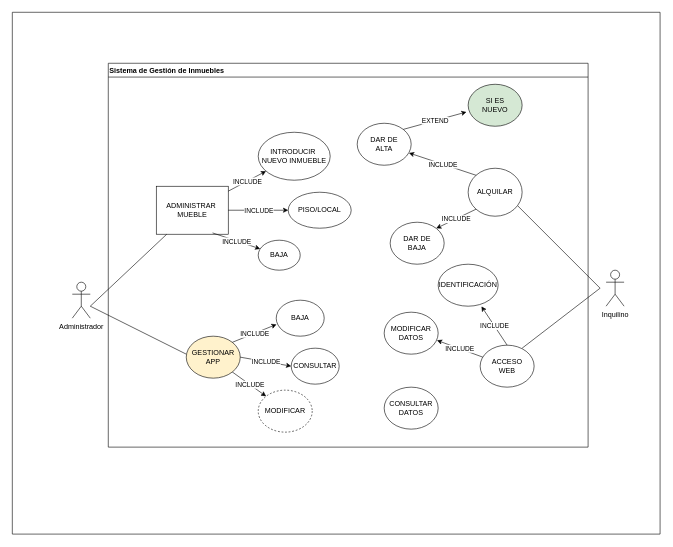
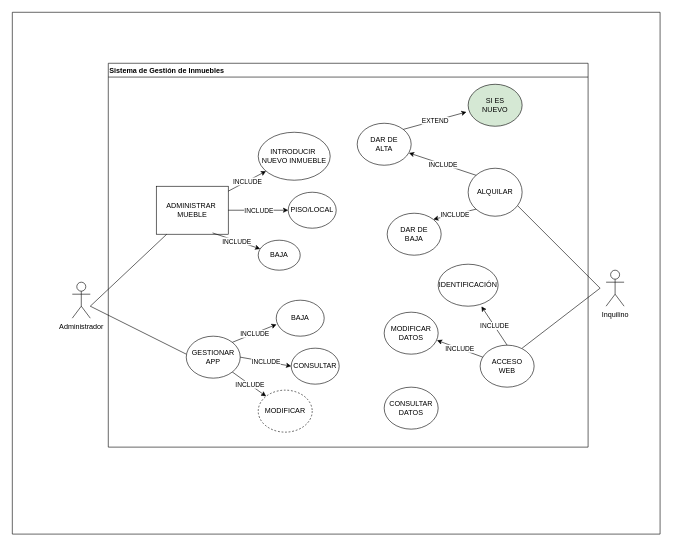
  <mxCell id="0" />
  <mxCell id="1" parent="0" />
  <mxCell id="2" value="ADMINISTRAR&amp;nbsp;&lt;br&gt;MUEBLE" style="whiteSpace=wrap;html=1;rounded=0;" vertex="1" parent="1"><mxGeometry x="260" y="310" width="120" height="80" as="geometry" /></mxCell>
  <mxCell id="3" value="Administrador" style="shape=umlActor;verticalLabelPosition=bottom;verticalAlign=top;html=1;outlineConnect=0;" vertex="1" parent="1"><mxGeometry x="120" y="470" width="30" height="60" as="geometry" /></mxCell>
  <mxCell id="4" value="" style="endArrow=classic;html=1;rounded=0;exitX=1;exitY=0.5;exitDx=0;exitDy=0;entryX=0;entryY=0.5;entryDx=0;entryDy=0;" edge="1" parent="1" source="2" target="6"><mxGeometry relative="1" as="geometry"><mxPoint x="370" y="300" as="sourcePoint" /><mxPoint x="440" y="300" as="targetPoint" /></mxGeometry></mxCell>
  <mxCell id="5" value="INCLUDE" style="edgeLabel;resizable=0;html=1;align=center;verticalAlign=middle;" connectable="0" vertex="1" parent="4"><mxGeometry relative="1" as="geometry" /></mxCell>
- <mxCell id="6" value="PISO/LOCAL" style="ellipse;whiteSpace=wrap;html=1;" vertex="1" parent="1"><mxGeometry x="480" y="320" width="105" height="60" as="geometry" /></mxCell>
+ <mxCell id="6" value="PISO/LOCAL" style="ellipse;whiteSpace=wrap;html=1;" vertex="1" parent="1"><mxGeometry x="480" y="320" width="80" height="60" as="geometry" /></mxCell>
  <mxCell id="7" value="" style="endArrow=classic;html=1;rounded=0;exitX=0.782;exitY=0.973;exitDx=0;exitDy=0;exitPerimeter=0;" edge="1" parent="1" source="2" target="9"><mxGeometry relative="1" as="geometry"><mxPoint x="350" y="400" as="sourcePoint" /><mxPoint x="380" y="440" as="targetPoint" /></mxGeometry></mxCell>
  <mxCell id="8" value="INCLUDE" style="edgeLabel;resizable=0;html=1;align=center;verticalAlign=middle;" connectable="0" vertex="1" parent="7"><mxGeometry relative="1" as="geometry" /></mxCell>
  <mxCell id="9" value="BAJA" style="ellipse;whiteSpace=wrap;html=1;" vertex="1" parent="1"><mxGeometry x="430" y="400" width="70" height="50" as="geometry" /></mxCell>
  <mxCell id="10" value="" style="endArrow=classic;html=1;rounded=0;" edge="1" parent="1" source="2" target="12"><mxGeometry relative="1" as="geometry"><mxPoint x="340" y="270" as="sourcePoint" /><mxPoint x="370" y="250" as="targetPoint" /></mxGeometry></mxCell>
  <mxCell id="11" value="INCLUDE" style="edgeLabel;resizable=0;html=1;align=center;verticalAlign=middle;" connectable="0" vertex="1" parent="10"><mxGeometry relative="1" as="geometry" /></mxCell>
  <mxCell id="12" value="INTRODUCIR&amp;nbsp;&lt;br&gt;NUEVO INMUEBLE" style="ellipse;whiteSpace=wrap;html=1;" vertex="1" parent="1"><mxGeometry x="430" y="220" width="120" height="80" as="geometry" /></mxCell>
  <mxCell id="13" value="" style="endArrow=none;html=1;rounded=0;" edge="1" parent="1" target="2"><mxGeometry width="50" height="50" relative="1" as="geometry"><mxPoint x="150" y="510" as="sourcePoint" /><mxPoint x="600" y="470" as="targetPoint" /></mxGeometry></mxCell>
  <mxCell id="14" value="" style="endArrow=none;html=1;rounded=0;" edge="1" parent="1"><mxGeometry width="50" height="50" relative="1" as="geometry"><mxPoint x="150" y="510" as="sourcePoint" /><mxPoint x="310" y="590" as="targetPoint" /></mxGeometry></mxCell>
- <mxCell id="15" value="GESTIONAR&lt;br&gt;APP" style="ellipse;whiteSpace=wrap;html=1;fillColor=#fff2cc;" vertex="1" parent="1"><mxGeometry x="310" y="560" width="90" height="70" as="geometry" /></mxCell>
+ <mxCell id="15" value="GESTIONAR&lt;br&gt;APP" style="ellipse;whiteSpace=wrap;html=1;" vertex="1" parent="1"><mxGeometry x="310" y="560" width="90" height="70" as="geometry" /></mxCell>
  <mxCell id="16" value="" style="endArrow=classic;html=1;rounded=0;exitX=1;exitY=0;exitDx=0;exitDy=0;entryX=0.006;entryY=0.672;entryDx=0;entryDy=0;entryPerimeter=0;" edge="1" parent="1" source="15" target="22"><mxGeometry relative="1" as="geometry"><mxPoint x="400" y="560" as="sourcePoint" /><mxPoint x="460" y="550" as="targetPoint" /></mxGeometry></mxCell>
  <mxCell id="17" value="INCLUDE" style="edgeLabel;resizable=0;html=1;align=center;verticalAlign=middle;" connectable="0" vertex="1" parent="16"><mxGeometry relative="1" as="geometry" /></mxCell>
  <mxCell id="18" value="" style="endArrow=classic;html=1;rounded=0;entryX=0;entryY=0.5;entryDx=0;entryDy=0;exitX=1;exitY=0.5;exitDx=0;exitDy=0;" edge="1" parent="1" source="15" target="23"><mxGeometry relative="1" as="geometry"><mxPoint x="404" y="605" as="sourcePoint" /><mxPoint x="480" y="605" as="targetPoint" /></mxGeometry></mxCell>
  <mxCell id="19" value="INCLUDE" style="edgeLabel;resizable=0;html=1;align=center;verticalAlign=middle;" connectable="0" vertex="1" parent="18"><mxGeometry relative="1" as="geometry" /></mxCell>
  <mxCell id="20" value="" style="endArrow=classic;html=1;rounded=0;exitX=1;exitY=1;exitDx=0;exitDy=0;entryX=0;entryY=0;entryDx=0;entryDy=0;" edge="1" parent="1" source="15" target="24"><mxGeometry relative="1" as="geometry"><mxPoint x="480" y="650" as="sourcePoint" /><mxPoint x="450" y="650" as="targetPoint" /></mxGeometry></mxCell>
  <mxCell id="21" value="INCLUDE" style="edgeLabel;resizable=0;html=1;align=center;verticalAlign=middle;" connectable="0" vertex="1" parent="20"><mxGeometry relative="1" as="geometry" /></mxCell>
  <mxCell id="22" value="BAJA" style="ellipse;whiteSpace=wrap;html=1;" vertex="1" parent="1"><mxGeometry x="460" y="500" width="80" height="60" as="geometry" /></mxCell>
  <mxCell id="23" value="CONSULTAR" style="ellipse;whiteSpace=wrap;html=1;" vertex="1" parent="1"><mxGeometry x="485" y="580" width="80" height="60" as="geometry" /></mxCell>
  <mxCell id="24" value="MODIFICAR" style="ellipse;whiteSpace=wrap;html=1;dashed=1;" vertex="1" parent="1"><mxGeometry x="430" y="650" width="90" height="70" as="geometry" /></mxCell>
  <mxCell id="25" value="" style="endArrow=none;html=1;rounded=0;" edge="1" parent="1"><mxGeometry width="50" height="50" relative="1" as="geometry"><mxPoint x="860" y="340" as="sourcePoint" /><mxPoint x="1000" y="480" as="targetPoint" /></mxGeometry></mxCell>
  <mxCell id="26" value="ALQUILAR" style="ellipse;whiteSpace=wrap;html=1;" vertex="1" parent="1"><mxGeometry x="780" y="280" width="90" height="80" as="geometry" /></mxCell>
  <mxCell id="27" value="" style="endArrow=none;html=1;rounded=0;" edge="1" parent="1"><mxGeometry width="50" height="50" relative="1" as="geometry"><mxPoint x="870" y="580" as="sourcePoint" /><mxPoint x="1000" y="480" as="targetPoint" /></mxGeometry></mxCell>
  <mxCell id="28" value="ACCESO &lt;br&gt;WEB" style="ellipse;whiteSpace=wrap;html=1;" vertex="1" parent="1"><mxGeometry x="800" y="575" width="90" height="70" as="geometry" /></mxCell>
  <mxCell id="29" value="IDENTIFICACIÓN" style="ellipse;whiteSpace=wrap;html=1;" vertex="1" parent="1"><mxGeometry x="730" y="440" width="100" height="70" as="geometry" /></mxCell>
  <mxCell id="30" value="" style="endArrow=classic;html=1;rounded=0;exitX=0.5;exitY=0;exitDx=0;exitDy=0;entryX=0.722;entryY=1.005;entryDx=0;entryDy=0;entryPerimeter=0;" edge="1" parent="1" source="28" target="29"><mxGeometry relative="1" as="geometry"><mxPoint x="520" y="490" as="sourcePoint" /><mxPoint x="820" y="520" as="targetPoint" /></mxGeometry></mxCell>
  <mxCell id="31" value="INCLUDE" style="edgeLabel;resizable=0;html=1;align=center;verticalAlign=middle;" connectable="0" vertex="1" parent="30"><mxGeometry relative="1" as="geometry" /></mxCell>
  <mxCell id="32" value="" style="endArrow=classic;html=1;rounded=0;entryX=0.978;entryY=0.671;entryDx=0;entryDy=0;entryPerimeter=0;" edge="1" parent="1" source="28" target="35"><mxGeometry relative="1" as="geometry"><mxPoint x="590" y="550" as="sourcePoint" /><mxPoint x="730" y="570" as="targetPoint" /></mxGeometry></mxCell>
  <mxCell id="33" value="INCLUDE" style="edgeLabel;resizable=0;html=1;align=center;verticalAlign=middle;" connectable="0" vertex="1" parent="32"><mxGeometry relative="1" as="geometry" /></mxCell>
  <mxCell id="34" value="CONSULTAR&lt;br&gt;DATOS" style="ellipse;whiteSpace=wrap;html=1;" vertex="1" parent="1"><mxGeometry x="640" y="645" width="90" height="70" as="geometry" /></mxCell>
  <mxCell id="35" value="MODIFICAR&lt;br&gt;DATOS" style="ellipse;whiteSpace=wrap;html=1;" vertex="1" parent="1"><mxGeometry x="640" y="520" width="90" height="70" as="geometry" /></mxCell>
  <mxCell id="36" value="" style="endArrow=classic;html=1;rounded=0;exitX=0;exitY=1;exitDx=0;exitDy=0;entryX=1;entryY=0;entryDx=0;entryDy=0;" edge="1" parent="1" source="26" target="40"><mxGeometry relative="1" as="geometry"><mxPoint x="648.5" y="310" as="sourcePoint" /><mxPoint x="740" y="380" as="targetPoint" /></mxGeometry></mxCell>
  <mxCell id="37" value="INCLUDE" style="edgeLabel;resizable=0;html=1;align=center;verticalAlign=middle;" connectable="0" vertex="1" parent="36"><mxGeometry relative="1" as="geometry" /></mxCell>
  <mxCell id="38" value="" style="endArrow=classic;html=1;rounded=0;exitX=0;exitY=0;exitDx=0;exitDy=0;entryX=0.959;entryY=0.707;entryDx=0;entryDy=0;entryPerimeter=0;" edge="1" parent="1" source="26" target="41"><mxGeometry relative="1" as="geometry"><mxPoint x="700" y="240" as="sourcePoint" /><mxPoint x="730" y="260" as="targetPoint" /></mxGeometry></mxCell>
  <mxCell id="39" value="INCLUDE" style="edgeLabel;resizable=0;html=1;align=center;verticalAlign=middle;" connectable="0" vertex="1" parent="38"><mxGeometry relative="1" as="geometry" /></mxCell>
- <mxCell id="40" value="DAR DE&lt;br&gt;BAJA" style="ellipse;whiteSpace=wrap;html=1;" vertex="1" parent="1"><mxGeometry x="650" y="370" width="90" height="70" as="geometry" /></mxCell>
+ <mxCell id="40" value="DAR DE&lt;br&gt;BAJA" style="ellipse;whiteSpace=wrap;html=1;" vertex="1" parent="1"><mxGeometry x="645" y="355" width="90" height="70" as="geometry" /></mxCell>
  <mxCell id="41" value="DAR DE&lt;br&gt;ALTA" style="ellipse;whiteSpace=wrap;html=1;" vertex="1" parent="1"><mxGeometry x="595" y="205" width="90" height="70" as="geometry" /></mxCell>
  <mxCell id="42" value="" style="endArrow=classic;html=1;rounded=0;exitX=1;exitY=0;exitDx=0;exitDy=0;entryX=-0.031;entryY=0.66;entryDx=0;entryDy=0;entryPerimeter=0;" edge="1" parent="1" source="41" target="44"><mxGeometry relative="1" as="geometry"><mxPoint x="520" y="410" as="sourcePoint" /><mxPoint x="780" y="190" as="targetPoint" /></mxGeometry></mxCell>
  <mxCell id="43" value="EXTEND" style="edgeLabel;resizable=0;html=1;align=center;verticalAlign=middle;" connectable="0" vertex="1" parent="42"><mxGeometry relative="1" as="geometry" /></mxCell>
  <mxCell id="44" value="SI ES&lt;br&gt;NUEVO" style="ellipse;whiteSpace=wrap;html=1;fillColor=#d5e8d4;" vertex="1" parent="1"><mxGeometry x="780" y="140" width="90" height="70" as="geometry" /></mxCell>
  <mxCell id="45" value="" style="swimlane;startSize=0;" vertex="1" parent="1"><mxGeometry x="20" y="20" width="1080" height="870" as="geometry" /></mxCell>
  <mxCell id="46" value="Inquilino&lt;br&gt;" style="shape=umlActor;verticalLabelPosition=bottom;verticalAlign=top;html=1;outlineConnect=0;" vertex="1" parent="45"><mxGeometry x="990" y="430" width="30" height="60" as="geometry" /></mxCell>
  <mxCell id="47" value="Sistema de Gestión de Inmuebles" style="swimlane;whiteSpace=wrap;html=1;align=left;" vertex="1" parent="45"><mxGeometry x="160" y="85" width="800" height="640" as="geometry" /></mxCell>
